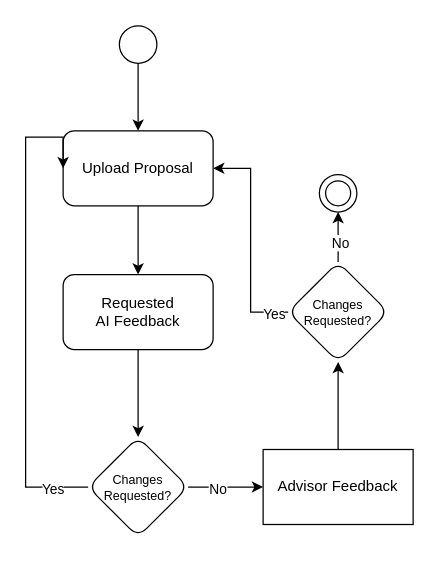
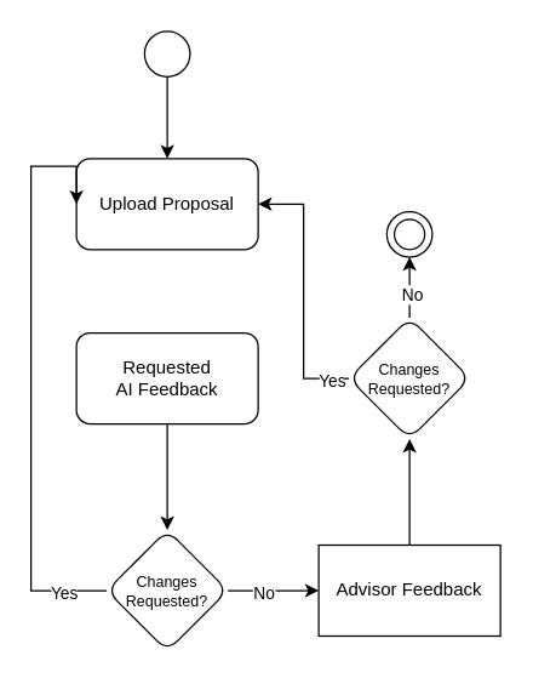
  <mxCell id="0" />
  <mxCell id="1" parent="0" />
- <mxCell id="2" value="" style="edgeStyle=orthogonalEdgeStyle;rounded=0;orthogonalLoop=1;jettySize=auto;html=1;" parent="1" source="3" target="5" edge="1"><mxGeometry relative="1" as="geometry" /></mxCell>
  <mxCell id="3" value="Upload Proposal" style="rounded=1;whiteSpace=wrap;html=1;" parent="1" vertex="1"><mxGeometry x="50" y="104" width="120" height="60" as="geometry" /></mxCell>
  <mxCell id="4" value="" style="edgeStyle=orthogonalEdgeStyle;rounded=0;orthogonalLoop=1;jettySize=auto;html=1;" parent="1" source="5" target="10" edge="1"><mxGeometry relative="1" as="geometry" /></mxCell>
  <mxCell id="5" value="&lt;div&gt;Requested&lt;/div&gt;AI Feedback" style="rounded=1;whiteSpace=wrap;html=1;" parent="1" vertex="1"><mxGeometry x="50" y="219" width="120" height="60" as="geometry" /></mxCell>
  <mxCell id="6" style="edgeStyle=orthogonalEdgeStyle;rounded=0;orthogonalLoop=1;jettySize=auto;html=1;exitX=0;exitY=0.5;exitDx=0;exitDy=0;entryX=0;entryY=0.5;entryDx=0;entryDy=0;" parent="1" source="10" target="3" edge="1"><mxGeometry relative="1" as="geometry"><Array as="points"><mxPoint x="20" y="389" /><mxPoint x="20" y="109" /></Array></mxGeometry></mxCell>
  <mxCell id="7" value="Yes" style="edgeLabel;html=1;align=center;verticalAlign=middle;resizable=0;points=[];" parent="6" vertex="1" connectable="0"><mxGeometry x="-0.85" y="1" relative="1" as="geometry"><mxPoint as="offset" /></mxGeometry></mxCell>
  <mxCell id="8" value="" style="edgeStyle=orthogonalEdgeStyle;rounded=0;orthogonalLoop=1;jettySize=auto;html=1;" parent="1" source="10" target="12" edge="1"><mxGeometry relative="1" as="geometry" /></mxCell>
  <mxCell id="9" value="No" style="edgeLabel;html=1;align=center;verticalAlign=middle;resizable=0;points=[];" parent="8" vertex="1" connectable="0"><mxGeometry x="-0.233" y="-1" relative="1" as="geometry"><mxPoint as="offset" /></mxGeometry></mxCell>
  <mxCell id="10" value="&lt;font style=&quot;font-size: 10px;&quot;&gt;Changes&lt;/font&gt;&lt;div style=&quot;font-size: 10px;&quot;&gt;&lt;font style=&quot;font-size: 10px;&quot;&gt;Requested?&lt;/font&gt;&lt;/div&gt;" style="rhombus;whiteSpace=wrap;html=1;rounded=1;" parent="1" vertex="1"><mxGeometry x="70" y="349" width="80" height="80" as="geometry" /></mxCell>
  <mxCell id="11" style="edgeStyle=orthogonalEdgeStyle;rounded=0;orthogonalLoop=1;jettySize=auto;html=1;exitX=0.5;exitY=0;exitDx=0;exitDy=0;entryX=0.5;entryY=1;entryDx=0;entryDy=0;" parent="1" source="12" target="17" edge="1"><mxGeometry relative="1" as="geometry" /></mxCell>
  <mxCell id="12" value="Advisor Feedback" style="whiteSpace=wrap;html=1;rounded=0;" parent="1" vertex="1"><mxGeometry x="210" y="359" width="120" height="60" as="geometry" /></mxCell>
  <mxCell id="13" style="edgeStyle=orthogonalEdgeStyle;rounded=0;orthogonalLoop=1;jettySize=auto;html=1;exitX=0.5;exitY=0;exitDx=0;exitDy=0;entryX=0.5;entryY=1;entryDx=0;entryDy=0;" parent="1" source="17" target="18" edge="1"><mxGeometry relative="1" as="geometry" /></mxCell>
  <mxCell id="14" value="No" style="edgeLabel;html=1;align=center;verticalAlign=middle;resizable=0;points=[];" parent="13" vertex="1" connectable="0"><mxGeometry x="-0.2" y="-1" relative="1" as="geometry"><mxPoint as="offset" /></mxGeometry></mxCell>
  <mxCell id="15" style="edgeStyle=orthogonalEdgeStyle;rounded=0;orthogonalLoop=1;jettySize=auto;html=1;exitX=0;exitY=0.5;exitDx=0;exitDy=0;entryX=1;entryY=0.5;entryDx=0;entryDy=0;" parent="1" source="17" target="3" edge="1"><mxGeometry relative="1" as="geometry" /></mxCell>
  <mxCell id="16" value="Yes" style="edgeLabel;html=1;align=center;verticalAlign=middle;resizable=0;points=[];" parent="15" vertex="1" connectable="0"><mxGeometry x="-0.86" y="1" relative="1" as="geometry"><mxPoint as="offset" /></mxGeometry></mxCell>
  <mxCell id="17" value="&lt;font style=&quot;font-size: 10px;&quot;&gt;Changes&lt;/font&gt;&lt;div style=&quot;font-size: 10px;&quot;&gt;&lt;font style=&quot;font-size: 10px;&quot;&gt;Requested?&lt;/font&gt;&lt;/div&gt;" style="rhombus;whiteSpace=wrap;html=1;rounded=1;" parent="1" vertex="1"><mxGeometry x="230" y="209" width="80" height="80" as="geometry" /></mxCell>
  <mxCell id="18" value="" style="ellipse;whiteSpace=wrap;html=1;rounded=1;" parent="1" vertex="1"><mxGeometry x="255" y="139" width="30" height="30" as="geometry" /></mxCell>
  <mxCell id="19" style="edgeStyle=orthogonalEdgeStyle;rounded=0;orthogonalLoop=1;jettySize=auto;html=1;exitX=0.5;exitY=1;exitDx=0;exitDy=0;entryX=0.5;entryY=0;entryDx=0;entryDy=0;" parent="1" source="20" target="3" edge="1"><mxGeometry relative="1" as="geometry" /></mxCell>
  <mxCell id="20" value="" style="ellipse;whiteSpace=wrap;html=1;rounded=1;" parent="1" vertex="1"><mxGeometry x="95" y="20" width="30" height="30" as="geometry" /></mxCell>
  <mxCell id="21" value="" style="ellipse;whiteSpace=wrap;html=1;aspect=fixed;" parent="1" vertex="1"><mxGeometry x="260" y="144" width="20" height="20" as="geometry" /></mxCell>
